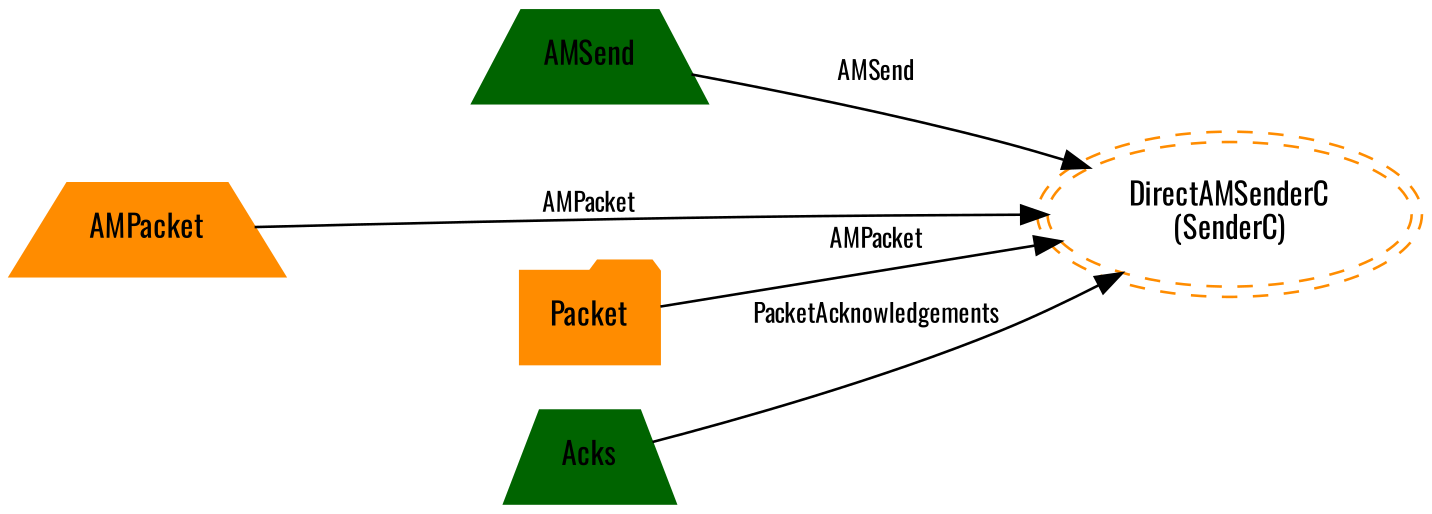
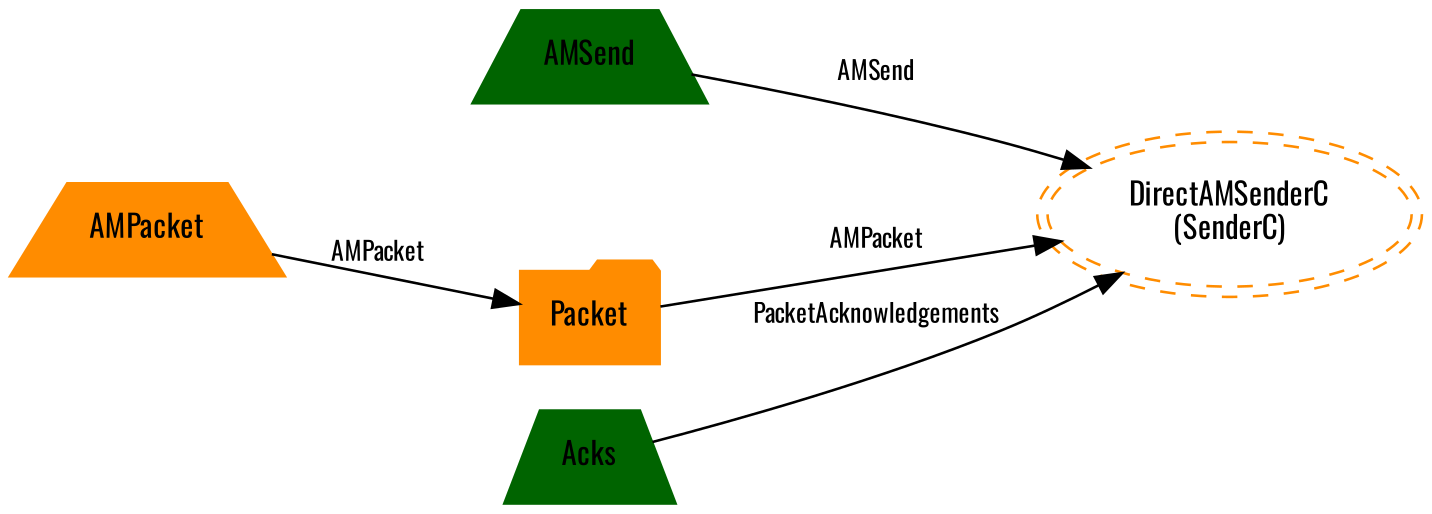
  digraph {
    fontname=Oswald
    rankdir=LR
    node [color=darkorange fontname=Oswald fontsize=12 shape=trapezium style=filled]
    edge [fontname=Oswald fontsize=10]
    n1 [color=darkgreen label=AMSend]
    n2 [label="DirectAMSenderC\n(SenderC)" peripheries=2 shape=ellipse style=dashed]
    n3 [label=Packet shape=folder]
    n4 [label=AMPacket]
    n5 [color=darkgreen label=Acks]
    n1 -> n2 [label=AMSend]
    n3 -> n2 [label=AMPacket]
-   n4 -> n2 [label=AMPacket]
+   n4 -> n3 [label=AMPacket]
    n5 -> n2 [label=PacketAcknowledgements]
  }
